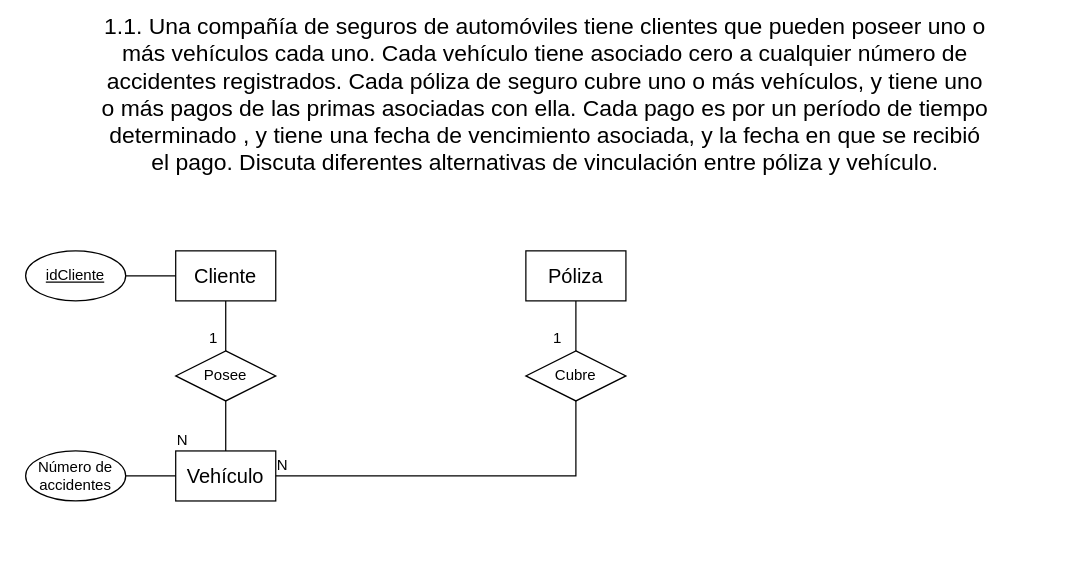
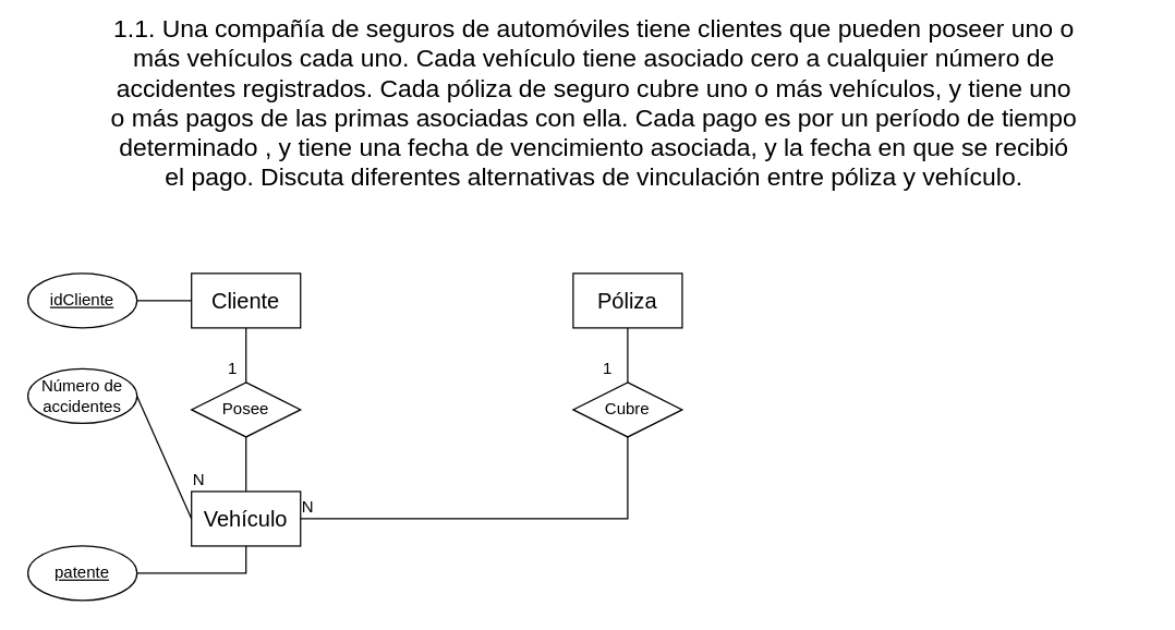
  <mxCell id="0" />
  <mxCell id="1" parent="0" />
  <mxCell id="2" value="&lt;span style=&quot;left: 136.86px ; top: 607.363px ; font-size: 18.327px ; font-family: sans-serif ; transform: scalex(1.093)&quot; dir=&quot;ltr&quot;&gt;1.1.&lt;/span&gt;&lt;span style=&quot;left: 175.127px ; top: 607.363px ; font-size: 18.327px ; font-family: sans-serif&quot; dir=&quot;ltr&quot;&gt; &lt;/span&gt;&lt;span style=&quot;left: 185.31px ; top: 607.363px ; font-size: 18.327px ; font-family: sans-serif ; transform: scalex(1.047)&quot; dir=&quot;ltr&quot;&gt;Una compañía de seguros de automóviles tiene clientes que pueden poseer uno o&lt;/span&gt;&lt;br&gt;&lt;span style=&quot;left: 185.31px ; top: 633.92px ; font-size: 18.327px ; font-family: sans-serif ; transform: scalex(1.021)&quot; dir=&quot;ltr&quot;&gt;más vehículos cada uno.&lt;/span&gt;&lt;span style=&quot;left: 416.854px ; top: 633.92px ; font-size: 18.327px ; font-family: sans-serif&quot; dir=&quot;ltr&quot;&gt; &lt;/span&gt;&lt;span style=&quot;left: 429.207px ; top: 633.92px ; font-size: 18.327px ; font-family: sans-serif ; transform: scalex(1.037)&quot; dir=&quot;ltr&quot;&gt;Cada vehículo tiene asociado cero a cualquier número de&lt;/span&gt;&lt;br&gt;&lt;span style=&quot;left: 185.31px ; top: 660.477px ; font-size: 18.327px ; font-family: sans-serif ; transform: scalex(1.002)&quot; dir=&quot;ltr&quot;&gt;accidentes registrados. Cada póliza de seguro cubre uno o más vehículos, y tiene uno&lt;/span&gt;&lt;br&gt;&lt;span style=&quot;left: 185.31px ; top: 687.032px ; font-size: 18.327px ; font-family: sans-serif ; transform: scalex(0.994)&quot; dir=&quot;ltr&quot;&gt;o más pagos de las primas asociadas con ella. Cada pago es por un período de tiempo&lt;/span&gt;&lt;br&gt;&lt;span style=&quot;left: 185.31px ; top: 713.589px ; font-size: 18.327px ; font-family: sans-serif ; transform: scalex(0.997)&quot; dir=&quot;ltr&quot;&gt;determinado , y tiene una fecha de vencimiento asociada, y la fecha en que se recibió&lt;/span&gt;&lt;br&gt;&lt;span style=&quot;left: 185.31px ; top: 740.146px ; font-size: 18.327px ; font-family: sans-serif ; transform: scalex(1.015)&quot; dir=&quot;ltr&quot;&gt;el pago. Discuta diferentes alternativas de vinculación entre póliza y vehículo.&lt;/span&gt;" style="text;html=1;align=center;verticalAlign=middle;resizable=0;points=[];autosize=1;strokeColor=none;fillColor=none;" vertex="1" parent="1"><mxGeometry x="30" y="20" width="810" height="110" as="geometry" /></mxCell>
  <mxCell id="3" style="edgeStyle=orthogonalEdgeStyle;rounded=0;orthogonalLoop=1;jettySize=auto;html=1;entryX=0.5;entryY=0;entryDx=0;entryDy=0;endArrow=none;endFill=0;" edge="1" parent="1" source="4" target="9"><mxGeometry relative="1" as="geometry" /></mxCell>
  <mxCell id="4" value="&lt;div&gt;Cliente&lt;/div&gt;" style="whiteSpace=wrap;html=1;fontSize=16;" vertex="1" parent="1"><mxGeometry x="140" y="200" width="80" height="40" as="geometry" /></mxCell>
  <mxCell id="5" value="Vehículo" style="whiteSpace=wrap;html=1;fontSize=16;" vertex="1" parent="1"><mxGeometry x="140" y="360" width="80" height="40" as="geometry" /></mxCell>
  <mxCell id="6" style="edgeStyle=orthogonalEdgeStyle;rounded=0;orthogonalLoop=1;jettySize=auto;html=1;entryX=0.5;entryY=0;entryDx=0;entryDy=0;endArrow=none;endFill=0;" edge="1" parent="1" source="7" target="20"><mxGeometry relative="1" as="geometry" /></mxCell>
  <mxCell id="7" value="Póliza" style="whiteSpace=wrap;html=1;fontSize=16;" vertex="1" parent="1"><mxGeometry x="420" y="200" width="80" height="40" as="geometry" /></mxCell>
  <mxCell id="8" style="edgeStyle=orthogonalEdgeStyle;rounded=0;orthogonalLoop=1;jettySize=auto;html=1;entryX=0.5;entryY=0;entryDx=0;entryDy=0;endArrow=none;endFill=0;" edge="1" parent="1" source="9" target="5"><mxGeometry relative="1" as="geometry" /></mxCell>
  <mxCell id="9" value="Posee" style="shape=rhombus;perimeter=rhombusPerimeter;whiteSpace=wrap;html=1;align=center;fontSize=12;" vertex="1" parent="1"><mxGeometry x="140" y="280" width="80" height="40" as="geometry" /></mxCell>
  <mxCell id="10" style="edgeStyle=orthogonalEdgeStyle;rounded=0;orthogonalLoop=1;jettySize=auto;html=1;dashed=1;strokeColor=none;" edge="1" parent="1" source="11" target="4"><mxGeometry relative="1" as="geometry" /></mxCell>
  <mxCell id="11" value="&lt;u&gt;idCliente&lt;/u&gt;" style="ellipse;whiteSpace=wrap;html=1;align=center;fontSize=12;" vertex="1" parent="1"><mxGeometry y="200" width="80" height="40" as="geometry" x="20" /></mxCell>
  <mxCell id="12" value="" style="endArrow=none;html=1;rounded=0;exitX=1;exitY=0.5;exitDx=0;exitDy=0;" edge="1" parent="1" source="11"><mxGeometry width="50" height="50" relative="1" as="geometry"><mxPoint x="60" y="310" as="sourcePoint" /><mxPoint x="140" y="220" as="targetPoint" /></mxGeometry></mxCell>
  <mxCell id="13" value="" style="endArrow=none;html=1;rounded=0;exitX=1;exitY=0.5;exitDx=0;exitDy=0;" edge="1" source="14" parent="1"><mxGeometry width="50" height="50" relative="1" as="geometry"><mxPoint x="60" y="470" as="sourcePoint" /><mxPoint x="140" y="380" as="targetPoint" /></mxGeometry></mxCell>
- <mxCell id="14" value="Número de accidentes" style="ellipse;whiteSpace=wrap;html=1;align=center;fontSize=12;" vertex="1" parent="1"><mxGeometry y="360" width="80" height="40" as="geometry" x="20" /></mxCell>
+ <mxCell id="14" value="Número de accidentes" style="ellipse;whiteSpace=wrap;html=1;align=center;fontSize=12;" vertex="1" parent="1"><mxGeometry x="20" y="270" width="80" height="40" as="geometry" /></mxCell>
  <mxCell id="15" value="1" style="text;html=1;align=center;verticalAlign=middle;resizable=0;points=[];autosize=1;strokeColor=none;fillColor=none;fontSize=12;" vertex="1" parent="1"><mxGeometry x="160" y="260" width="20" height="20" as="geometry" /></mxCell>
  <mxCell id="16" value="N" style="resizable=0;html=1;align=right;verticalAlign=bottom;fontSize=12;" connectable="0" vertex="1" parent="1"><mxGeometry x="1" relative="1" as="geometry"><mxPoint x="150" y="360" as="offset" /></mxGeometry></mxCell>
+ <mxCell id="17" value="" style="endArrow=none;html=1;rounded=0;exitX=1;exitY=0.5;exitDx=0;exitDy=0;entryX=0.5;entryY=1;entryDx=0;entryDy=0;" edge="1" source="18" parent="1" target="5"><mxGeometry width="50" height="50" relative="1" as="geometry"><mxPoint x="60" y="510" as="sourcePoint" /><mxPoint x="140" y="420" as="targetPoint" /><Array as="points"><mxPoint x="180" y="420" /></Array></mxGeometry></mxCell>
+ <mxCell id="18" value="&lt;u&gt;patente&lt;/u&gt;" style="ellipse;whiteSpace=wrap;html=1;align=center;fontSize=12;" vertex="1" parent="1"><mxGeometry y="400" width="80" height="40" as="geometry" x="20" /></mxCell>
  <mxCell id="19" style="edgeStyle=orthogonalEdgeStyle;rounded=0;orthogonalLoop=1;jettySize=auto;html=1;entryX=1;entryY=0.5;entryDx=0;entryDy=0;endArrow=none;endFill=0;" edge="1" parent="1" source="20" target="5"><mxGeometry relative="1" as="geometry"><Array as="points"><mxPoint x="460" y="380" /></Array></mxGeometry></mxCell>
  <mxCell id="20" value="Cubre" style="shape=rhombus;perimeter=rhombusPerimeter;whiteSpace=wrap;html=1;align=center;fontSize=12;" vertex="1" parent="1"><mxGeometry x="420" y="280" width="80" height="40" as="geometry" /></mxCell>
  <mxCell id="21" value="1" style="text;html=1;align=center;verticalAlign=middle;resizable=0;points=[];autosize=1;strokeColor=none;fillColor=none;fontSize=12;" vertex="1" parent="1"><mxGeometry x="435" y="260" width="20" height="20" as="geometry" /></mxCell>
  <mxCell id="22" value="N" style="resizable=0;html=1;align=right;verticalAlign=bottom;fontSize=12;" connectable="0" vertex="1" parent="1"><mxGeometry x="1" relative="1" as="geometry"><mxPoint x="230" y="380" as="offset" /></mxGeometry></mxCell>
